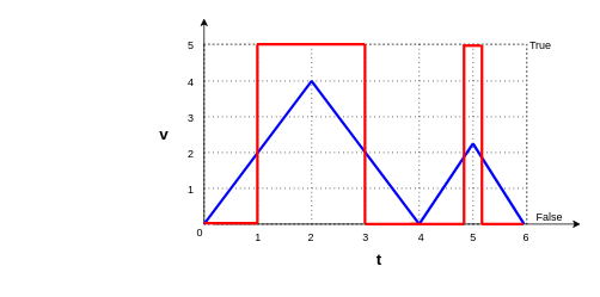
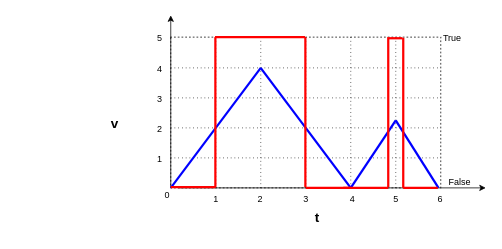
  <mxCell id="0" />
  <mxCell id="1" parent="0" />
  <mxCell id="2" value="" style="shape=table;startSize=0;container=1;collapsible=0;childLayout=tableLayout;dashed=1;dashPattern=1 4;" parent="1" vertex="1"><mxGeometry x="227" y="49" width="360" height="201" as="geometry" /></mxCell>
  <mxCell id="3" value="" style="shape=tableRow;horizontal=0;startSize=0;swimlaneHead=0;swimlaneBody=0;top=0;left=0;bottom=0;right=0;collapsible=0;dropTarget=0;fillColor=none;points=[[0,0.5],[1,0.5]];portConstraint=eastwest;" parent="2" vertex="1"><mxGeometry width="360" height="41" as="geometry" /></mxCell>
  <mxCell id="4" value="" style="shape=partialRectangle;html=1;whiteSpace=wrap;connectable=0;overflow=hidden;fillColor=none;top=0;left=0;bottom=0;right=0;pointerEvents=1;" parent="3" vertex="1"><mxGeometry width="60" height="41" as="geometry"><mxRectangle width="60" height="41" as="alternateBounds" /></mxGeometry></mxCell>
  <mxCell id="5" value="" style="shape=partialRectangle;html=1;whiteSpace=wrap;connectable=0;overflow=hidden;fillColor=none;top=0;left=0;bottom=0;right=0;pointerEvents=1;" parent="3" vertex="1"><mxGeometry x="60" width="60" height="41" as="geometry"><mxRectangle width="60" height="41" as="alternateBounds" /></mxGeometry></mxCell>
  <mxCell id="6" value="" style="shape=partialRectangle;html=1;whiteSpace=wrap;connectable=0;overflow=hidden;fillColor=none;top=0;left=0;bottom=0;right=0;pointerEvents=1;" parent="3" vertex="1"><mxGeometry x="120" width="60" height="41" as="geometry"><mxRectangle width="60" height="41" as="alternateBounds" /></mxGeometry></mxCell>
  <mxCell id="7" value="" style="shape=partialRectangle;html=1;whiteSpace=wrap;connectable=0;overflow=hidden;fillColor=none;top=0;left=0;bottom=0;right=0;pointerEvents=1;" parent="3" vertex="1"><mxGeometry x="180" width="60" height="41" as="geometry"><mxRectangle width="60" height="41" as="alternateBounds" /></mxGeometry></mxCell>
  <mxCell id="8" value="" style="shape=partialRectangle;html=1;whiteSpace=wrap;connectable=0;overflow=hidden;fillColor=none;top=0;left=0;bottom=0;right=0;pointerEvents=1;" parent="3" vertex="1"><mxGeometry x="240" width="60" height="41" as="geometry"><mxRectangle width="60" height="41" as="alternateBounds" /></mxGeometry></mxCell>
  <mxCell id="9" value="" style="shape=partialRectangle;html=1;whiteSpace=wrap;connectable=0;overflow=hidden;fillColor=none;top=0;left=0;bottom=0;right=0;pointerEvents=1;" parent="3" vertex="1"><mxGeometry x="300" width="60" height="41" as="geometry"><mxRectangle width="60" height="41" as="alternateBounds" /></mxGeometry></mxCell>
  <mxCell id="10" value="" style="shape=tableRow;horizontal=0;startSize=0;swimlaneHead=0;swimlaneBody=0;top=0;left=0;bottom=0;right=0;collapsible=0;dropTarget=0;fillColor=none;points=[[0,0.5],[1,0.5]];portConstraint=eastwest;" parent="2" vertex="1"><mxGeometry y="41" width="360" height="40" as="geometry" /></mxCell>
  <mxCell id="11" value="" style="shape=partialRectangle;html=1;whiteSpace=wrap;connectable=0;overflow=hidden;fillColor=none;top=0;left=0;bottom=0;right=0;pointerEvents=1;" parent="10" vertex="1"><mxGeometry width="60" height="40" as="geometry"><mxRectangle width="60" height="40" as="alternateBounds" /></mxGeometry></mxCell>
  <mxCell id="12" value="" style="shape=partialRectangle;html=1;whiteSpace=wrap;connectable=0;overflow=hidden;fillColor=none;top=0;left=0;bottom=0;right=0;pointerEvents=1;" parent="10" vertex="1"><mxGeometry x="60" width="60" height="40" as="geometry"><mxRectangle width="60" height="40" as="alternateBounds" /></mxGeometry></mxCell>
  <mxCell id="13" value="" style="shape=partialRectangle;html=1;whiteSpace=wrap;connectable=0;overflow=hidden;fillColor=none;top=0;left=0;bottom=0;right=0;pointerEvents=1;" parent="10" vertex="1"><mxGeometry x="120" width="60" height="40" as="geometry"><mxRectangle width="60" height="40" as="alternateBounds" /></mxGeometry></mxCell>
  <mxCell id="14" value="" style="shape=partialRectangle;html=1;whiteSpace=wrap;connectable=0;overflow=hidden;fillColor=none;top=0;left=0;bottom=0;right=0;pointerEvents=1;" parent="10" vertex="1"><mxGeometry x="180" width="60" height="40" as="geometry"><mxRectangle width="60" height="40" as="alternateBounds" /></mxGeometry></mxCell>
  <mxCell id="15" value="" style="shape=partialRectangle;html=1;whiteSpace=wrap;connectable=0;overflow=hidden;fillColor=none;top=0;left=0;bottom=0;right=0;pointerEvents=1;" parent="10" vertex="1"><mxGeometry x="240" width="60" height="40" as="geometry"><mxRectangle width="60" height="40" as="alternateBounds" /></mxGeometry></mxCell>
  <mxCell id="16" value="" style="shape=partialRectangle;html=1;whiteSpace=wrap;connectable=0;overflow=hidden;fillColor=none;top=0;left=0;bottom=0;right=0;pointerEvents=1;" parent="10" vertex="1"><mxGeometry x="300" width="60" height="40" as="geometry"><mxRectangle width="60" height="40" as="alternateBounds" /></mxGeometry></mxCell>
  <mxCell id="17" value="" style="shape=tableRow;horizontal=0;startSize=0;swimlaneHead=0;swimlaneBody=0;top=0;left=0;bottom=0;right=0;collapsible=0;dropTarget=0;fillColor=none;points=[[0,0.5],[1,0.5]];portConstraint=eastwest;" parent="2" vertex="1"><mxGeometry y="81" width="360" height="40" as="geometry" /></mxCell>
  <mxCell id="18" value="" style="shape=partialRectangle;html=1;whiteSpace=wrap;connectable=0;overflow=hidden;fillColor=none;top=0;left=0;bottom=0;right=0;pointerEvents=1;" parent="17" vertex="1"><mxGeometry width="60" height="40" as="geometry"><mxRectangle width="60" height="40" as="alternateBounds" /></mxGeometry></mxCell>
  <mxCell id="19" value="" style="shape=partialRectangle;html=1;whiteSpace=wrap;connectable=0;overflow=hidden;fillColor=none;top=0;left=0;bottom=0;right=0;pointerEvents=1;" parent="17" vertex="1"><mxGeometry x="60" width="60" height="40" as="geometry"><mxRectangle width="60" height="40" as="alternateBounds" /></mxGeometry></mxCell>
  <mxCell id="20" value="" style="shape=partialRectangle;html=1;whiteSpace=wrap;connectable=0;overflow=hidden;fillColor=none;top=0;left=0;bottom=0;right=0;pointerEvents=1;" parent="17" vertex="1"><mxGeometry x="120" width="60" height="40" as="geometry"><mxRectangle width="60" height="40" as="alternateBounds" /></mxGeometry></mxCell>
  <mxCell id="21" value="" style="shape=partialRectangle;html=1;whiteSpace=wrap;connectable=0;overflow=hidden;fillColor=none;top=0;left=0;bottom=0;right=0;pointerEvents=1;" parent="17" vertex="1"><mxGeometry x="180" width="60" height="40" as="geometry"><mxRectangle width="60" height="40" as="alternateBounds" /></mxGeometry></mxCell>
  <mxCell id="22" value="" style="shape=partialRectangle;html=1;whiteSpace=wrap;connectable=0;overflow=hidden;fillColor=none;top=0;left=0;bottom=0;right=0;pointerEvents=1;" parent="17" vertex="1"><mxGeometry x="240" width="60" height="40" as="geometry"><mxRectangle width="60" height="40" as="alternateBounds" /></mxGeometry></mxCell>
  <mxCell id="23" value="" style="shape=partialRectangle;html=1;whiteSpace=wrap;connectable=0;overflow=hidden;fillColor=none;top=0;left=0;bottom=0;right=0;pointerEvents=1;" parent="17" vertex="1"><mxGeometry x="300" width="60" height="40" as="geometry"><mxRectangle width="60" height="40" as="alternateBounds" /></mxGeometry></mxCell>
  <mxCell id="24" value="" style="shape=tableRow;horizontal=0;startSize=0;swimlaneHead=0;swimlaneBody=0;top=0;left=0;bottom=0;right=0;collapsible=0;dropTarget=0;fillColor=none;points=[[0,0.5],[1,0.5]];portConstraint=eastwest;" parent="2" vertex="1"><mxGeometry y="121" width="360" height="40" as="geometry" /></mxCell>
  <mxCell id="25" value="" style="shape=partialRectangle;html=1;whiteSpace=wrap;connectable=0;overflow=hidden;fillColor=none;top=0;left=0;bottom=0;right=0;pointerEvents=1;" parent="24" vertex="1"><mxGeometry width="60" height="40" as="geometry"><mxRectangle width="60" height="40" as="alternateBounds" /></mxGeometry></mxCell>
  <mxCell id="26" value="" style="shape=partialRectangle;html=1;whiteSpace=wrap;connectable=0;overflow=hidden;fillColor=none;top=0;left=0;bottom=0;right=0;pointerEvents=1;" parent="24" vertex="1"><mxGeometry x="60" width="60" height="40" as="geometry"><mxRectangle width="60" height="40" as="alternateBounds" /></mxGeometry></mxCell>
  <mxCell id="27" value="" style="shape=partialRectangle;html=1;whiteSpace=wrap;connectable=0;overflow=hidden;fillColor=none;top=0;left=0;bottom=0;right=0;pointerEvents=1;" parent="24" vertex="1"><mxGeometry x="120" width="60" height="40" as="geometry"><mxRectangle width="60" height="40" as="alternateBounds" /></mxGeometry></mxCell>
  <mxCell id="28" value="" style="shape=partialRectangle;html=1;whiteSpace=wrap;connectable=0;overflow=hidden;fillColor=none;top=0;left=0;bottom=0;right=0;pointerEvents=1;" parent="24" vertex="1"><mxGeometry x="180" width="60" height="40" as="geometry"><mxRectangle width="60" height="40" as="alternateBounds" /></mxGeometry></mxCell>
  <mxCell id="29" value="" style="shape=partialRectangle;html=1;whiteSpace=wrap;connectable=0;overflow=hidden;fillColor=none;top=0;left=0;bottom=0;right=0;pointerEvents=1;" parent="24" vertex="1"><mxGeometry x="240" width="60" height="40" as="geometry"><mxRectangle width="60" height="40" as="alternateBounds" /></mxGeometry></mxCell>
  <mxCell id="30" value="" style="shape=partialRectangle;html=1;whiteSpace=wrap;connectable=0;overflow=hidden;fillColor=none;top=0;left=0;bottom=0;right=0;pointerEvents=1;" parent="24" vertex="1"><mxGeometry x="300" width="60" height="40" as="geometry"><mxRectangle width="60" height="40" as="alternateBounds" /></mxGeometry></mxCell>
  <mxCell id="31" value="" style="shape=tableRow;horizontal=0;startSize=0;swimlaneHead=0;swimlaneBody=0;top=0;left=0;bottom=0;right=0;collapsible=0;dropTarget=0;fillColor=none;points=[[0,0.5],[1,0.5]];portConstraint=eastwest;" parent="2" vertex="1"><mxGeometry y="161" width="360" height="40" as="geometry" /></mxCell>
  <mxCell id="32" value="" style="shape=partialRectangle;html=1;whiteSpace=wrap;connectable=0;overflow=hidden;fillColor=none;top=0;left=0;bottom=0;right=0;pointerEvents=1;" parent="31" vertex="1"><mxGeometry width="60" height="40" as="geometry"><mxRectangle width="60" height="40" as="alternateBounds" /></mxGeometry></mxCell>
  <mxCell id="33" value="" style="shape=partialRectangle;html=1;whiteSpace=wrap;connectable=0;overflow=hidden;fillColor=none;top=0;left=0;bottom=0;right=0;pointerEvents=1;" parent="31" vertex="1"><mxGeometry x="60" width="60" height="40" as="geometry"><mxRectangle width="60" height="40" as="alternateBounds" /></mxGeometry></mxCell>
  <mxCell id="34" value="" style="shape=partialRectangle;html=1;whiteSpace=wrap;connectable=0;overflow=hidden;fillColor=none;top=0;left=0;bottom=0;right=0;pointerEvents=1;" parent="31" vertex="1"><mxGeometry x="120" width="60" height="40" as="geometry"><mxRectangle width="60" height="40" as="alternateBounds" /></mxGeometry></mxCell>
  <mxCell id="35" value="" style="shape=partialRectangle;html=1;whiteSpace=wrap;connectable=0;overflow=hidden;fillColor=none;top=0;left=0;bottom=0;right=0;pointerEvents=1;" parent="31" vertex="1"><mxGeometry x="180" width="60" height="40" as="geometry"><mxRectangle width="60" height="40" as="alternateBounds" /></mxGeometry></mxCell>
  <mxCell id="36" value="" style="shape=partialRectangle;html=1;whiteSpace=wrap;connectable=0;overflow=hidden;fillColor=none;top=0;left=0;bottom=0;right=0;pointerEvents=1;" parent="31" vertex="1"><mxGeometry x="240" width="60" height="40" as="geometry"><mxRectangle width="60" height="40" as="alternateBounds" /></mxGeometry></mxCell>
  <mxCell id="37" value="" style="shape=partialRectangle;html=1;whiteSpace=wrap;connectable=0;overflow=hidden;fillColor=none;top=0;left=0;bottom=0;right=0;pointerEvents=1;" parent="31" vertex="1"><mxGeometry x="300" width="60" height="40" as="geometry"><mxRectangle width="60" height="40" as="alternateBounds" /></mxGeometry></mxCell>
  <mxCell id="38" value="" style="endArrow=classic;html=1;rounded=0;" parent="1" edge="1"><mxGeometry width="50" height="50" relative="1" as="geometry"><mxPoint x="227" y="250" as="sourcePoint" /><mxPoint x="227" y="20" as="targetPoint" /></mxGeometry></mxCell>
  <mxCell id="39" value="" style="endArrow=classic;html=1;rounded=0;" parent="1" edge="1"><mxGeometry width="50" height="50" relative="1" as="geometry"><mxPoint x="237" y="250" as="sourcePoint" /><mxPoint x="647" y="250" as="targetPoint" /></mxGeometry></mxCell>
  <mxCell id="40" value="0" style="text;html=1;resizable=0;autosize=1;align=center;verticalAlign=middle;points=[];fillColor=none;strokeColor=none;rounded=0;" parent="1" vertex="1"><mxGeometry x="207" y="245" width="30" height="30" as="geometry" /></mxCell>
  <mxCell id="41" value="1" style="text;html=1;resizable=0;autosize=1;align=center;verticalAlign=middle;points=[];fillColor=none;strokeColor=none;rounded=0;" parent="1" vertex="1"><mxGeometry x="272" y="250" width="30" height="30" as="geometry" /></mxCell>
  <mxCell id="42" value="2" style="text;html=1;resizable=0;autosize=1;align=center;verticalAlign=middle;points=[];fillColor=none;strokeColor=none;rounded=0;" parent="1" vertex="1"><mxGeometry x="331" y="250" width="30" height="30" as="geometry" /></mxCell>
  <mxCell id="43" value="4" style="text;html=1;resizable=0;autosize=1;align=center;verticalAlign=middle;points=[];fillColor=none;strokeColor=none;rounded=0;" parent="1" vertex="1"><mxGeometry x="454" y="250" width="30" height="30" as="geometry" /></mxCell>
  <mxCell id="44" value="5" style="text;html=1;resizable=0;autosize=1;align=center;verticalAlign=middle;points=[];fillColor=none;strokeColor=none;rounded=0;" parent="1" vertex="1"><mxGeometry x="512" y="250" width="30" height="30" as="geometry" /></mxCell>
  <mxCell id="45" value="6" style="text;html=1;resizable=0;autosize=1;align=center;verticalAlign=middle;points=[];fillColor=none;strokeColor=none;rounded=0;" parent="1" vertex="1"><mxGeometry x="571" y="250" width="30" height="30" as="geometry" /></mxCell>
  <mxCell id="46" value="3" style="text;html=1;resizable=0;autosize=1;align=center;verticalAlign=middle;points=[];fillColor=none;strokeColor=none;rounded=0;" parent="1" vertex="1"><mxGeometry x="392" y="250" width="30" height="30" as="geometry" /></mxCell>
  <mxCell id="47" value="1" style="text;html=1;resizable=0;autosize=1;align=center;verticalAlign=middle;points=[];fillColor=none;strokeColor=none;rounded=0;" parent="1" vertex="1"><mxGeometry x="197" y="197" width="30" height="30" as="geometry" /></mxCell>
  <mxCell id="48" value="2" style="text;html=1;resizable=0;autosize=1;align=center;verticalAlign=middle;points=[];fillColor=none;strokeColor=none;rounded=0;" parent="1" vertex="1"><mxGeometry x="197" y="157" width="30" height="30" as="geometry" /></mxCell>
  <mxCell id="49" value="3" style="text;html=1;resizable=0;autosize=1;align=center;verticalAlign=middle;points=[];fillColor=none;strokeColor=none;rounded=0;" parent="1" vertex="1"><mxGeometry x="197" y="117" width="30" height="30" as="geometry" /></mxCell>
  <mxCell id="50" value="4" style="text;html=1;resizable=0;autosize=1;align=center;verticalAlign=middle;points=[];fillColor=none;strokeColor=none;rounded=0;" parent="1" vertex="1"><mxGeometry x="197" y="77" width="30" height="30" as="geometry" /></mxCell>
  <mxCell id="51" value="5" style="text;html=1;resizable=0;autosize=1;align=center;verticalAlign=middle;points=[];fillColor=none;strokeColor=none;rounded=0;" parent="1" vertex="1"><mxGeometry x="197" y="36" width="30" height="30" as="geometry" /></mxCell>
  <mxCell id="52" value="" style="endArrow=classic;html=1;rounded=0;strokeColor=none;fillColor=#FFFFFF;strokeWidth=3;" parent="1" edge="1"><mxGeometry width="50" height="50" relative="1" as="geometry"><mxPoint x="20" y="250" as="sourcePoint" /><mxPoint x="127" y="90" as="targetPoint" /></mxGeometry></mxCell>
  <mxCell id="53" value="" style="endArrow=none;html=1;rounded=0;strokeColor=#0000FF;strokeWidth=3;fillColor=#FFFFFF;" parent="1" edge="1"><mxGeometry width="50" height="50" relative="1" as="geometry"><mxPoint x="227" y="250" as="sourcePoint" /><mxPoint x="347" y="90" as="targetPoint" /></mxGeometry></mxCell>
  <mxCell id="54" value="" style="endArrow=none;html=1;rounded=0;strokeColor=#0000FF;strokeWidth=3;fillColor=#FFFFFF;" parent="1" edge="1"><mxGeometry width="50" height="50" relative="1" as="geometry"><mxPoint x="467" y="250" as="sourcePoint" /><mxPoint x="527" y="160" as="targetPoint" /></mxGeometry></mxCell>
  <mxCell id="55" value="" style="endArrow=none;html=1;rounded=0;strokeColor=#0000FF;strokeWidth=3;fillColor=#FFFFFF;exitX=0.333;exitY=0;exitDx=0;exitDy=0;exitPerimeter=0;" parent="1" source="10" edge="1"><mxGeometry width="50" height="50" relative="1" as="geometry"><mxPoint x="331" y="435" as="sourcePoint" /><mxPoint x="467" y="250" as="targetPoint" /></mxGeometry></mxCell>
  <mxCell id="56" value="" style="endArrow=none;html=1;rounded=0;strokeColor=#0000FF;strokeWidth=3;fillColor=#FFFFFF;entryX=0.433;entryY=0;entryDx=0;entryDy=0;entryPerimeter=0;" parent="1" target="45" edge="1"><mxGeometry width="50" height="50" relative="1" as="geometry"><mxPoint x="527" y="160" as="sourcePoint" /><mxPoint x="537" y="170" as="targetPoint" /></mxGeometry></mxCell>
  <mxCell id="57" value="" style="endArrow=none;html=1;rounded=0;strokeColor=#FF0000;strokeWidth=3;fillColor=#FFFFFF;" parent="1" edge="1"><mxGeometry width="50" height="50" relative="1" as="geometry"><mxPoint x="286.5" y="49" as="sourcePoint" /><mxPoint x="286.5" y="249" as="targetPoint" /></mxGeometry></mxCell>
  <mxCell id="58" value="" style="endArrow=none;html=1;rounded=0;strokeColor=#FF0000;strokeWidth=3;fillColor=#FFFFFF;" parent="1" edge="1"><mxGeometry width="50" height="50" relative="1" as="geometry"><mxPoint x="286" y="49" as="sourcePoint" /><mxPoint x="406" y="49" as="targetPoint" /></mxGeometry></mxCell>
  <mxCell id="59" value="" style="endArrow=none;html=1;rounded=0;strokeColor=#FF0000;strokeWidth=3;fillColor=#FFFFFF;" parent="1" edge="1"><mxGeometry width="50" height="50" relative="1" as="geometry"><mxPoint x="457" y="250" as="sourcePoint" /><mxPoint x="517" y="250" as="targetPoint" /></mxGeometry></mxCell>
  <mxCell id="60" value="" style="endArrow=none;html=1;rounded=0;strokeColor=#FF0000;strokeWidth=3;fillColor=#FFFFFF;" parent="1" edge="1"><mxGeometry width="50" height="50" relative="1" as="geometry"><mxPoint x="407" y="250" as="sourcePoint" /><mxPoint x="467" y="250" as="targetPoint" /></mxGeometry></mxCell>
  <mxCell id="61" value="" style="endArrow=none;html=1;rounded=0;strokeColor=#FF0000;strokeWidth=3;fillColor=#FFFFFF;" parent="1" edge="1"><mxGeometry width="50" height="50" relative="1" as="geometry"><mxPoint x="227" y="249" as="sourcePoint" /><mxPoint x="287" y="249" as="targetPoint" /></mxGeometry></mxCell>
  <mxCell id="62" value="" style="endArrow=none;html=1;rounded=0;strokeColor=#FF0000;strokeWidth=3;fillColor=#FFFFFF;" parent="1" edge="1"><mxGeometry width="50" height="50" relative="1" as="geometry"><mxPoint x="406.5" y="49" as="sourcePoint" /><mxPoint x="406.5" y="249" as="targetPoint" /></mxGeometry></mxCell>
  <mxCell id="63" value="" style="endArrow=none;html=1;rounded=0;strokeColor=#FF0000;strokeWidth=3;fillColor=#FFFFFF;" parent="1" edge="1"><mxGeometry width="50" height="50" relative="1" as="geometry"><mxPoint x="517" y="49" as="sourcePoint" /><mxPoint x="517" y="249" as="targetPoint" /></mxGeometry></mxCell>
  <mxCell id="64" value="" style="endArrow=none;html=1;rounded=0;strokeColor=#FF0000;strokeWidth=3;fillColor=#FFFFFF;" parent="1" edge="1"><mxGeometry width="50" height="50" relative="1" as="geometry"><mxPoint x="537" y="50" as="sourcePoint" /><mxPoint x="537" y="250" as="targetPoint" /></mxGeometry></mxCell>
  <mxCell id="65" value="" style="endArrow=none;html=1;rounded=0;strokeColor=#FF0000;strokeWidth=3;fillColor=#FFFFFF;" parent="1" edge="1"><mxGeometry width="50" height="50" relative="1" as="geometry"><mxPoint x="518" y="50.5" as="sourcePoint" /><mxPoint x="536" y="50.5" as="targetPoint" /></mxGeometry></mxCell>
  <mxCell id="66" value="" style="endArrow=none;html=1;rounded=0;strokeColor=#FF0000;strokeWidth=3;fillColor=#FFFFFF;" parent="1" edge="1"><mxGeometry width="50" height="50" relative="1" as="geometry"><mxPoint x="537" y="250" as="sourcePoint" /><mxPoint x="583" y="250" as="targetPoint" /></mxGeometry></mxCell>
- <mxCell id="67" value="&lt;b&gt;&lt;font style=&quot;font-size: 18px;&quot;&gt;v&lt;/font&gt;&lt;/b&gt;" style="text;html=1;resizable=0;autosize=1;align=center;verticalAlign=middle;points=[];fillColor=none;strokeColor=none;rounded=0;dashed=1;dashPattern=1 4;" parent="1" vertex="1"><mxGeometry x="167" y="129.5" width="30" height="40" as="geometry" /></mxCell>
+ <mxCell id="67" value="&lt;b&gt;&lt;font style=&quot;font-size: 18px;&quot;&gt;v&lt;/font&gt;&lt;/b&gt;" style="text;html=1;resizable=0;autosize=1;align=center;verticalAlign=middle;points=[];fillColor=none;strokeColor=none;rounded=0;dashed=1;dashPattern=1 4;" parent="1" vertex="1"><mxGeometry x="137" y="144.5" width="30" height="40" as="geometry" /></mxCell>
  <mxCell id="68" value="&lt;font style=&quot;font-size: 18px;&quot;&gt;&lt;b&gt;t&lt;/b&gt;&lt;/font&gt;" style="text;html=1;resizable=0;autosize=1;align=center;verticalAlign=middle;points=[];fillColor=none;strokeColor=none;rounded=0;dashed=1;dashPattern=1 4;" parent="1" vertex="1"><mxGeometry x="407" y="270" width="30" height="40" as="geometry" /></mxCell>
  <mxCell id="69" value="True" style="text;html=1;resizable=0;autosize=1;align=center;verticalAlign=middle;points=[];fillColor=none;strokeColor=none;rounded=0;" vertex="1" parent="1"><mxGeometry x="577" y="36" width="50" height="30" as="geometry" /></mxCell>
  <mxCell id="70" value="False" style="text;html=1;resizable=0;autosize=1;align=center;verticalAlign=middle;points=[];fillColor=none;strokeColor=none;rounded=0;" vertex="1" parent="1"><mxGeometry x="587" y="227" width="50" height="30" as="geometry" /></mxCell>
